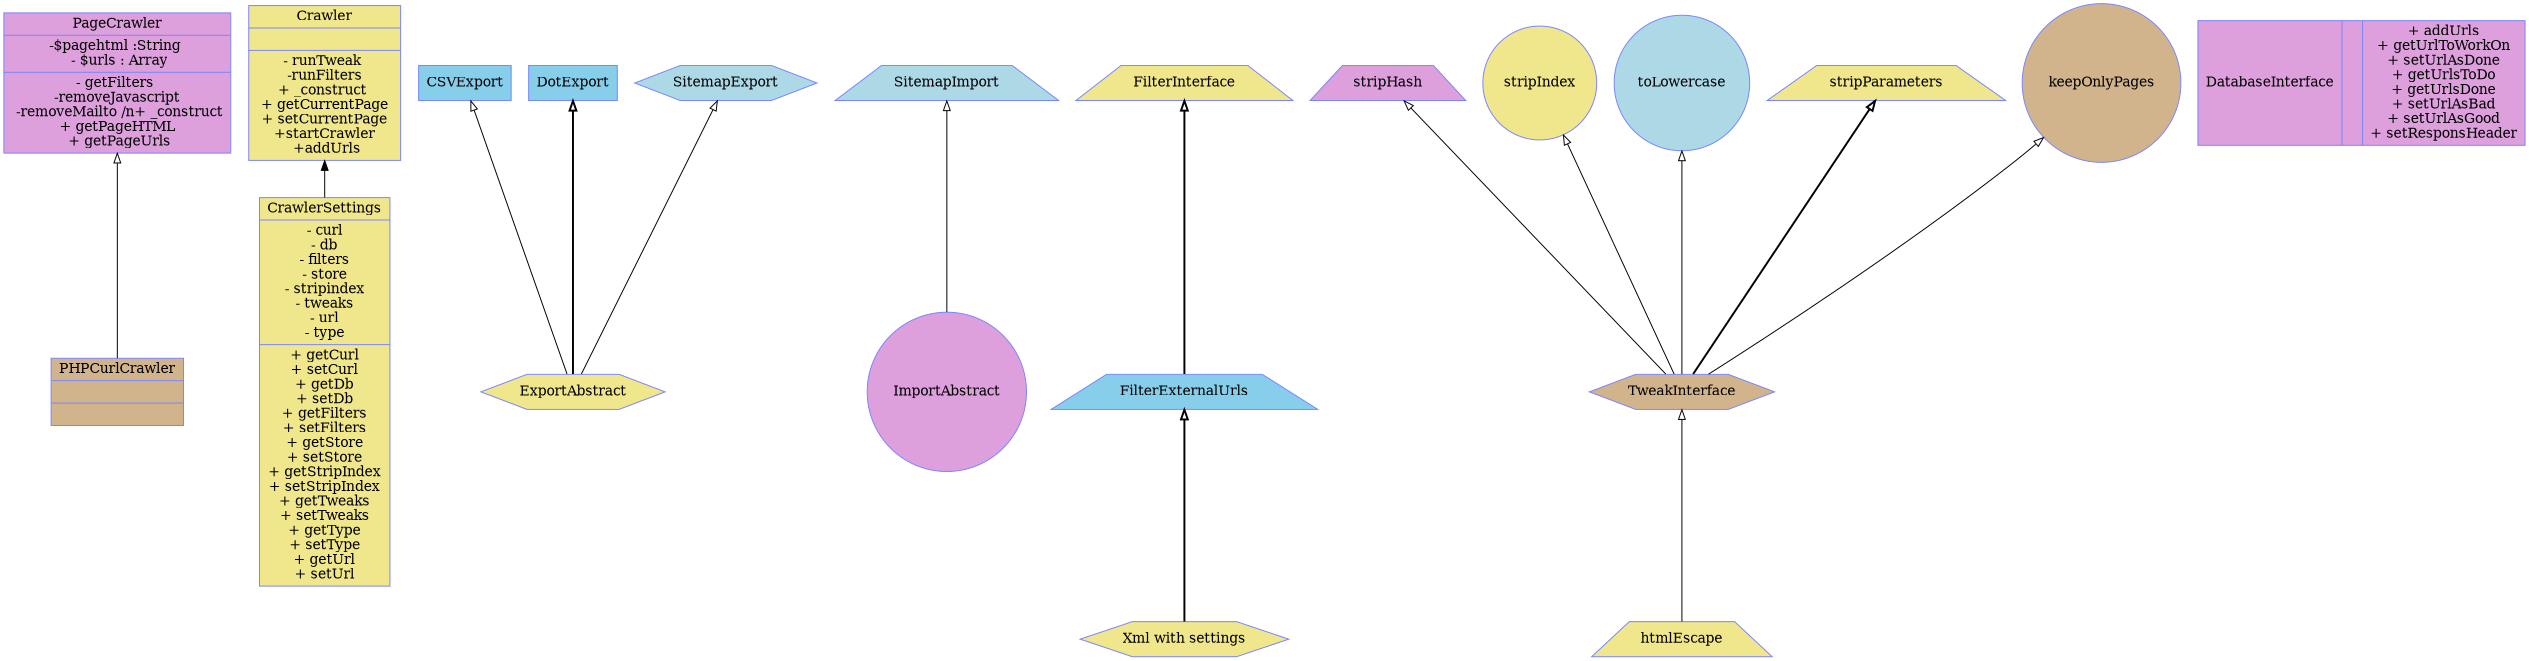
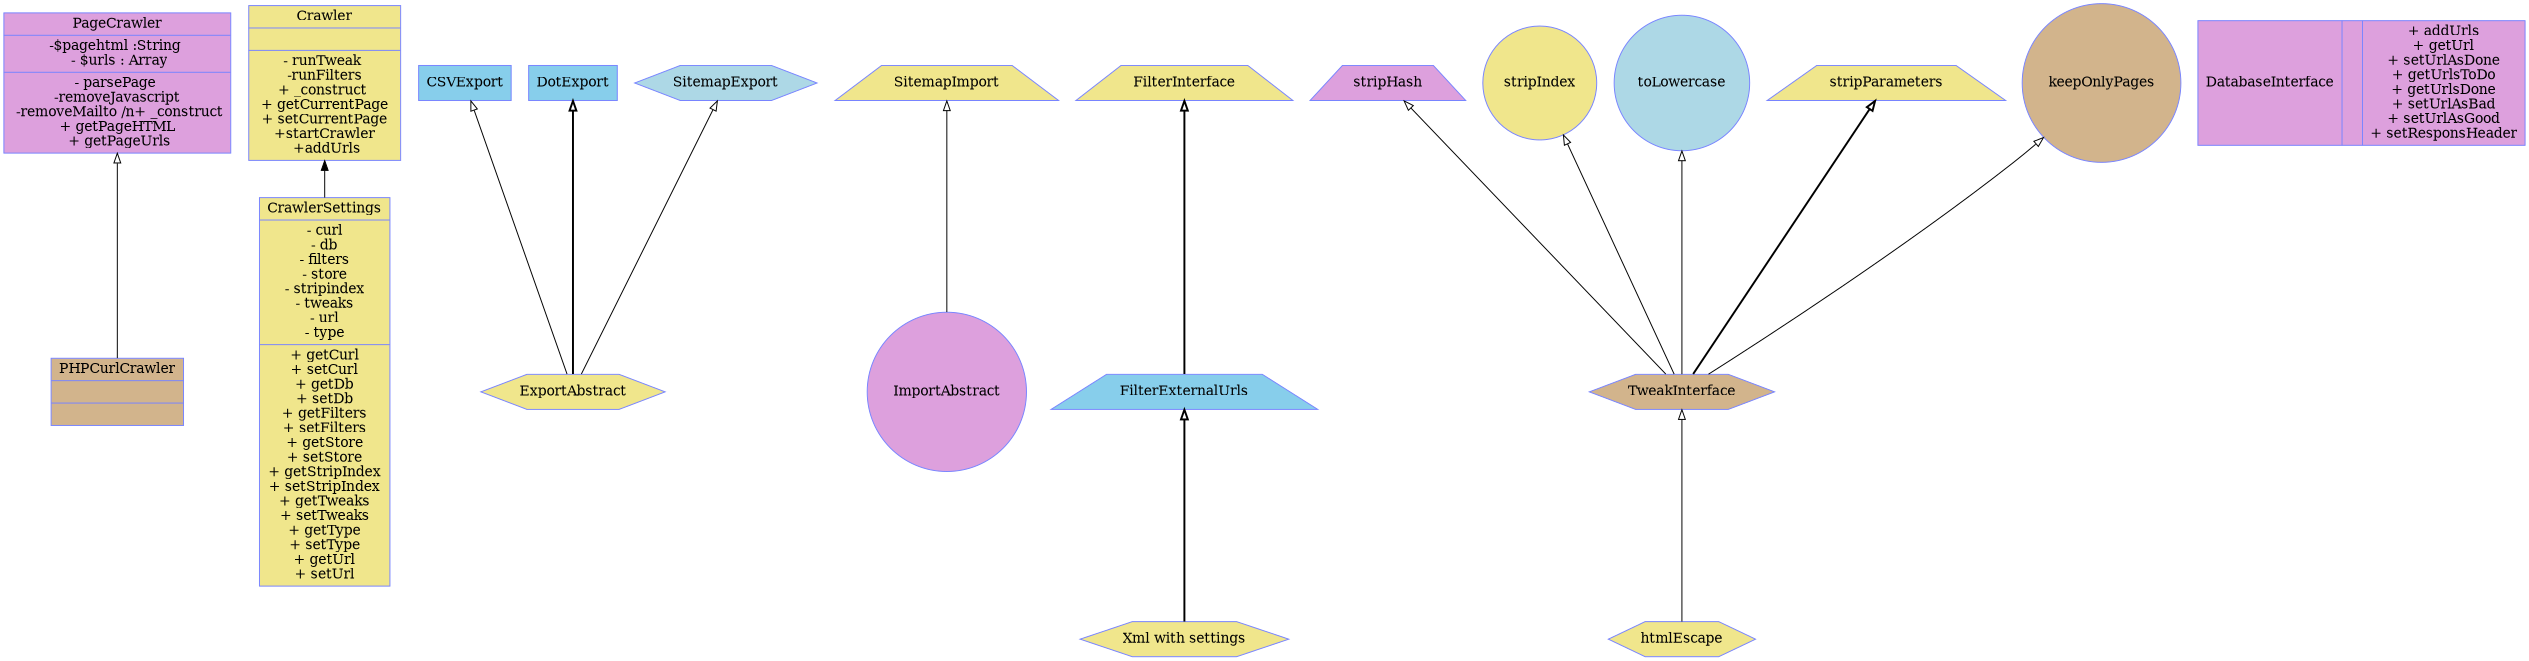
  digraph {
    node [color="#7884ff" fillcolor=khaki shape=record style=filled]
    edge [arrowtail=empty dir=back style=solid]
-   n1 [fillcolor=plum label="{PageCrawler| -$pagehtml :String \n - $urls : Array|- getFilters \n -removeJavascript \n -removeMailto /n+ _construct\n+ getPageHTML\n + getPageUrls}"]
+   n1 [fillcolor=plum label="{PageCrawler| -$pagehtml :String \n - $urls : Array|- parsePage \n -removeJavascript \n -removeMailto /n+ _construct\n+ getPageHTML\n + getPageUrls}"]
    n2 [fillcolor=tan label="{PHPCurlCrawler||}"]
    n3 [label="{Crawler||- runTweak \n -runFilters \n+ _construct \n + getCurrentPage \n + setCurrentPage \n +startCrawler \n +addUrls}"]
    n4 [label="{CrawlerSettings|- curl\n- db\n- filters\n- store\n- stripindex\n- tweaks\n- url\n- type\n|+ getCurl\n+ setCurl\n+ getDb\n+ setDb\n+ getFilters\n+ setFilters\n+ getStore\n+ setStore\n+ getStripIndex\n+ setStripIndex\n+ getTweaks\n+ setTweaks\n+ getType\n+ setType\n+ getUrl\n+ setUrl\n}"]
    n5 [label=ExportAbstract shape=hexagon]
    n6 [fillcolor=skyblue label=CSVExport shape=box]
    n7 [fillcolor=skyblue label=DotExport shape=box]
    n8 [fillcolor=lightblue label=SitemapExport shape=hexagon]
    n9 [fillcolor=plum label=ImportAbstract shape=circle]
-   n10 [fillcolor=lightblue label=SitemapImport shape=trapezium]
+   n10 [label=SitemapImport shape=trapezium]
    n11 [label=FilterInterface shape=trapezium]
    n12 [fillcolor=skyblue label=FilterExternalUrls shape=trapezium]
    n13 [label="Xml with settings" shape=hexagon]
    n14 [fillcolor=tan label=TweakInterface shape=hexagon]
-   n15 [label=htmlEscape shape=trapezium]
+   n15 [label=htmlEscape shape=hexagon]
    n16 [fillcolor=plum label=stripHash shape=trapezium]
    n17 [label=stripIndex shape=circle]
    n18 [fillcolor=lightblue label=toLowercase shape=circle]
    n19 [label=stripParameters shape=trapezium]
    n20 [fillcolor=tan label=keepOnlyPages shape=circle]
-   n21 [fillcolor=plum label="DatabaseInterface||+ addUrls\n+ getUrlToWorkOn\n+ setUrlAsDone\n+ getUrlsToDo\n+ getUrlsDone\n+ setUrlAsBad\n+ setUrlAsGood\n+ setResponsHeader}"]
+   n21 [fillcolor=plum label="DatabaseInterface||+ addUrls\n+ getUrl\n+ setUrlAsDone\n+ getUrlsToDo\n+ getUrlsDone\n+ setUrlAsBad\n+ setUrlAsGood\n+ setResponsHeader}"]
    n1 -> n2
    n3 -> n4 [arrowtail=normal]
    n6 -> n5
    n7 -> n5 [style=bold]
    n8 -> n5
    n10 -> n9
    n11 -> n12 [style=bold]
    n12 -> n13 [style=bold]
    n14 -> n15
    n16 -> n14
    n17 -> n14
    n18 -> n14
    n19 -> n14 [style=bold]
    n20 -> n14
  }
